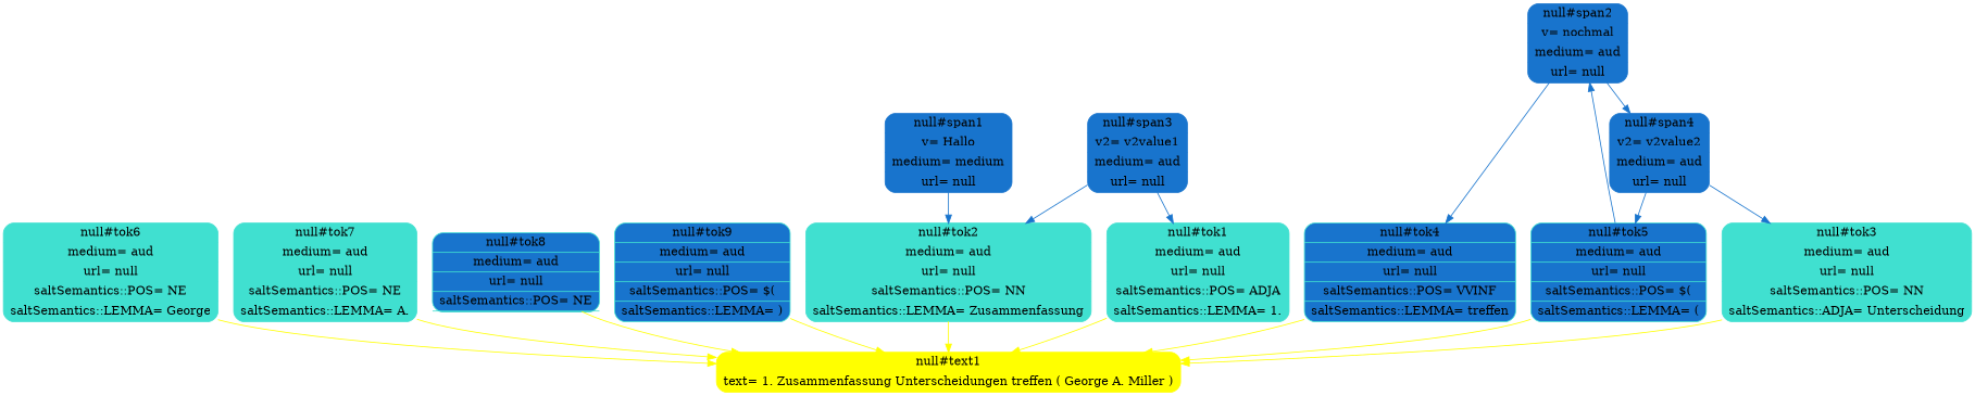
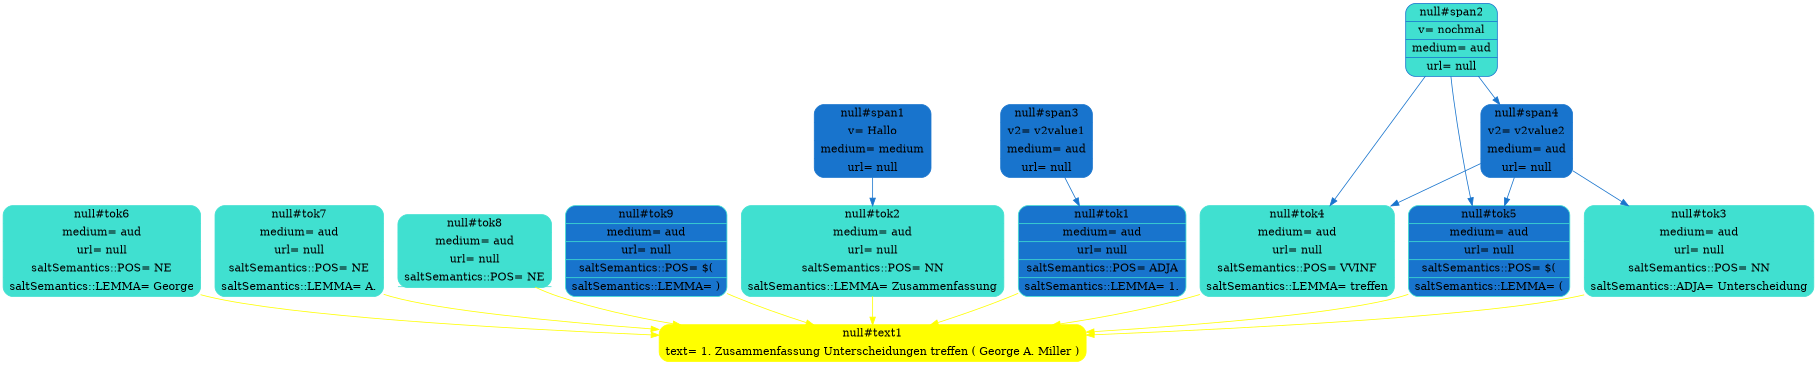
  digraph {
    ordering=out
    node [color=turquoise shape=Mrecord style=filled]
    edge [color=yellow style=filled]
    n1 [label="{{null#tok6}|{medium= aud}|{url= null}|{saltSemantics::POS= NE}|{saltSemantics::LEMMA= George}}"]
    n2 [color=yellow label="{{null#text1}|{text= 1. Zusammenfassung Unterscheidungen treffen ( George A. Miller ) }}"]
    n3 [label="{{null#tok7}|{medium= aud}|{url= null}|{saltSemantics::POS= NE}|{saltSemantics::LEMMA= A.}}"]
-   n4 [label="{{null#tok8}|{medium= aud}|{url= null}|{saltSemantics::POS= NE}|{saltSemantics::LEMMA= <unknown>}}" fillcolor=dodgerblue3]
+   n4 [label="{{null#tok8}|{medium= aud}|{url= null}|{saltSemantics::POS= NE}|{saltSemantics::LEMMA= <unknown>}}"]
    n5 [fillcolor=dodgerblue3 label="{{null#tok9}|{medium= aud}|{url= null}|{saltSemantics::POS= $(}|{saltSemantics::LEMMA= )}}"]
    n6 [color=dodgerblue3 label="{{null#span1}|{v= Hallo}|{medium= medium}|{url= null}}"]
    n7 [label="{{null#tok2}|{medium= aud}|{url= null}|{saltSemantics::POS= NN}|{saltSemantics::LEMMA= Zusammenfassung}}"]
-   n8 [label="{{null#tok1}|{medium= aud}|{url= null}|{saltSemantics::POS= ADJA}|{saltSemantics::LEMMA= 1.}}"]
-   n9 [color=dodgerblue3 label="{{null#span2}|{v= nochmal}|{medium= aud}|{url= null}}"]
-   n10 [label="{{null#tok4}|{medium= aud}|{url= null}|{saltSemantics::POS= VVINF}|{saltSemantics::LEMMA= treffen}}" fillcolor=dodgerblue3]
+   n8 [label="{{null#tok1}|{medium= aud}|{url= null}|{saltSemantics::POS= ADJA}|{saltSemantics::LEMMA= 1.}}" fillcolor=dodgerblue3]
+   n9 [color=dodgerblue3 label="{{null#span2}|{v= nochmal}|{medium= aud}|{url= null}}" fillcolor=turquoise]
+   n10 [label="{{null#tok4}|{medium= aud}|{url= null}|{saltSemantics::POS= VVINF}|{saltSemantics::LEMMA= treffen}}"]
    n11 [fillcolor=dodgerblue3 label="{{null#tok5}|{medium= aud}|{url= null}|{saltSemantics::POS= $(}|{saltSemantics::LEMMA= (}}"]
    n12 [color=dodgerblue3 label="{{null#span4}|{v2= v2value2}|{medium= aud}|{url= null}}"]
    n13 [label="{{null#tok3}|{medium= aud}|{url= null}|{saltSemantics::POS= NN}|{saltSemantics::ADJA= Unterscheidung}}"]
    n14 [color=dodgerblue3 label="{{null#span3}|{v2= v2value1}|{medium= aud}|{url= null}}"]
    n1 -> n2
    n3 -> n2
    n4 -> n2
    n5 -> n2
    n6 -> n7 [color=dodgerblue3]
    n7 -> n2
    n8 -> n2
    n9 -> n10 [color=dodgerblue3]
-   n11 -> n9 [color=dodgerblue3]
+   n9 -> n11 [color=dodgerblue3]
    n9 -> n12 [color=dodgerblue3]
    n10 -> n2
    n11 -> n2
+   n12 -> n10 [color=dodgerblue3]
    n12 -> n11 [color=dodgerblue3]
    n12 -> n13 [color=dodgerblue3]
    n13 -> n2
-   n14 -> n7 [color=dodgerblue3]
    n14 -> n8 [color=dodgerblue3]
  }
